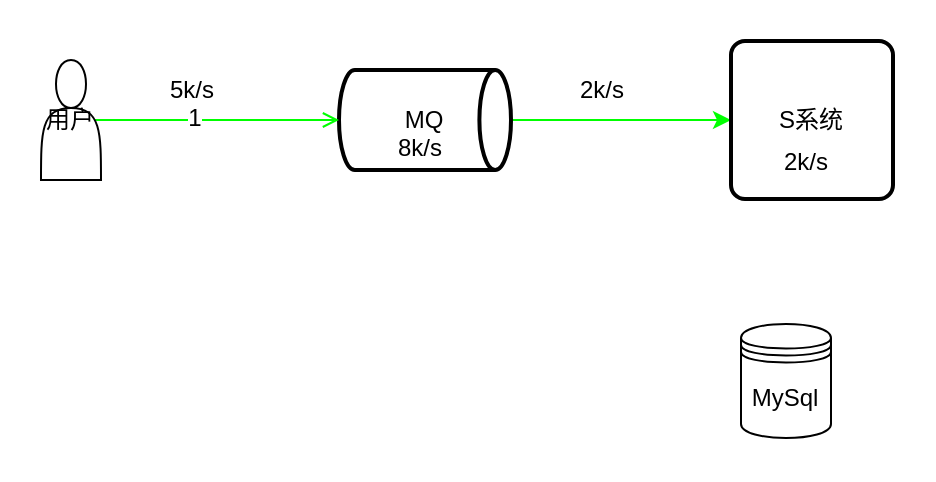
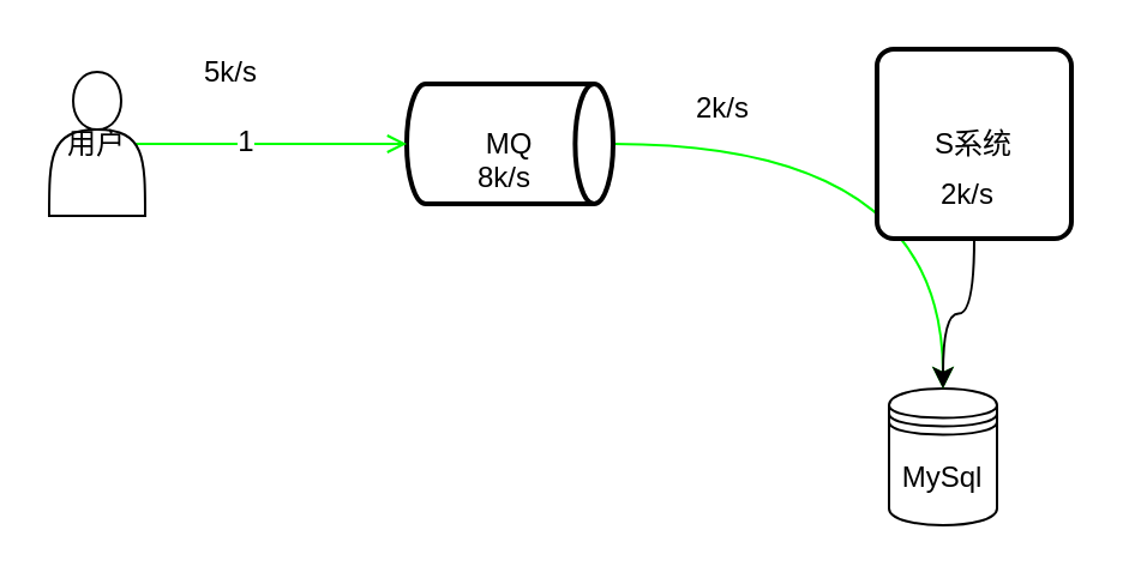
  <mxCell id="0" />
  <mxCell id="1" parent="0" />
  <mxCell id="2" value="MySql" style="shape=datastore;whiteSpace=wrap;html=1;" vertex="1" parent="1"><mxGeometry x="370" y="161.5" width="45" height="57" as="geometry" /></mxCell>
- <mxCell id="3" style="edgeStyle=orthogonalEdgeStyle;curved=1;orthogonalLoop=1;jettySize=auto;html=1;exitX=1;exitY=0.5;exitDx=0;exitDy=0;exitPerimeter=0;strokeColor=#00ff00;" edge="1" parent="1" source="4" target="6"><mxGeometry relative="1" as="geometry" /></mxCell>
+ <mxCell id="3" style="edgeStyle=orthogonalEdgeStyle;curved=1;orthogonalLoop=1;jettySize=auto;html=1;exitX=1;exitY=0.5;exitDx=0;exitDy=0;exitPerimeter=0;strokeColor=#00ff00;" edge="1" parent="1" source="4" target="2"><mxGeometry relative="1" as="geometry" /></mxCell>
  <mxCell id="4" value="MQ" style="strokeWidth=2;html=1;shape=mxgraph.flowchart.direct_data;whiteSpace=wrap;" vertex="1" parent="1"><mxGeometry x="169" y="34.5" width="86" height="50" as="geometry" /></mxCell>
+ <mxCell id="5" style="edgeStyle=orthogonalEdgeStyle;curved=1;orthogonalLoop=1;jettySize=auto;html=1;exitX=0.5;exitY=1;exitDx=0;exitDy=0;entryX=0.5;entryY=0;entryDx=0;entryDy=0;" edge="1" parent="1" source="6" target="2"><mxGeometry relative="1" as="geometry" /></mxCell>
  <mxCell id="6" value="S系统" style="rounded=1;whiteSpace=wrap;html=1;absoluteArcSize=1;arcSize=14;strokeWidth=2;" vertex="1" parent="1"><mxGeometry x="365" y="20" width="81" height="79" as="geometry" /></mxCell>
  <mxCell id="7" style="edgeStyle=orthogonalEdgeStyle;curved=1;orthogonalLoop=1;jettySize=auto;html=1;exitX=0.9;exitY=0.5;exitDx=0;exitDy=0;exitPerimeter=0;entryX=0;entryY=0.5;entryDx=0;entryDy=0;entryPerimeter=0;strokeColor=#00ff00;endArrow=open;" edge="1" parent="1" source="9" target="4"><mxGeometry relative="1" as="geometry" /></mxCell>
  <mxCell id="8" value="&lt;font color=&quot;#000000&quot;&gt;1&lt;/font&gt;" style="text;html=1;resizable=0;points=[];align=center;verticalAlign=middle;labelBackgroundColor=#ffffff;fontColor=#00FF00;" vertex="1" connectable="0" parent="7"><mxGeometry x="-0.197" y="1" relative="1" as="geometry"><mxPoint as="offset" /></mxGeometry></mxCell>
- <mxCell id="9" value="用户" style="shape=actor;whiteSpace=wrap;html=1;" vertex="1" parent="1"><mxGeometry x="20" y="29.5" width="30" height="60" as="geometry" /></mxCell>
- <mxCell id="10" value="5k/s" style="text;html=1;resizable=0;points=[];autosize=1;align=left;verticalAlign=top;spacingTop=-4;" vertex="1" parent="1"><mxGeometry x="83" y="34.5" width="32" height="14" as="geometry" /></mxCell>
+ <mxCell id="9" value="用户" style="shape=actor;whiteSpace=wrap;html=1;" vertex="1" parent="1"><mxGeometry x="20" y="29.5" width="40" height="60" as="geometry" /></mxCell>
+ <mxCell id="10" value="5k/s" style="text;html=1;resizable=0;points=[];autosize=1;align=left;verticalAlign=top;spacingTop=-4;" vertex="1" parent="1"><mxGeometry x="83" y="19.5" width="32" height="14" as="geometry" /></mxCell>
  <mxCell id="11" value="2k/s" style="text;html=1;resizable=0;points=[];autosize=1;align=left;verticalAlign=top;spacingTop=-4;" vertex="1" parent="1"><mxGeometry x="288" y="34.5" width="32" height="14" as="geometry" /></mxCell>
  <mxCell id="12" value="&lt;font color=&quot;#000000&quot;&gt;8k/s&lt;/font&gt;" style="text;html=1;resizable=0;points=[];autosize=1;align=left;verticalAlign=top;spacingTop=-4;fontColor=#00FF00;" vertex="1" parent="1"><mxGeometry x="196.5" y="63.5" width="32" height="14" as="geometry" /></mxCell>
  <mxCell id="13" value="&lt;font color=&quot;#000000&quot;&gt;2k/s&lt;/font&gt;" style="text;html=1;resizable=0;points=[];autosize=1;align=left;verticalAlign=top;spacingTop=-4;fontColor=#00FF00;" vertex="1" parent="1"><mxGeometry x="389.5" y="70.5" width="32" height="14" as="geometry" /></mxCell>
